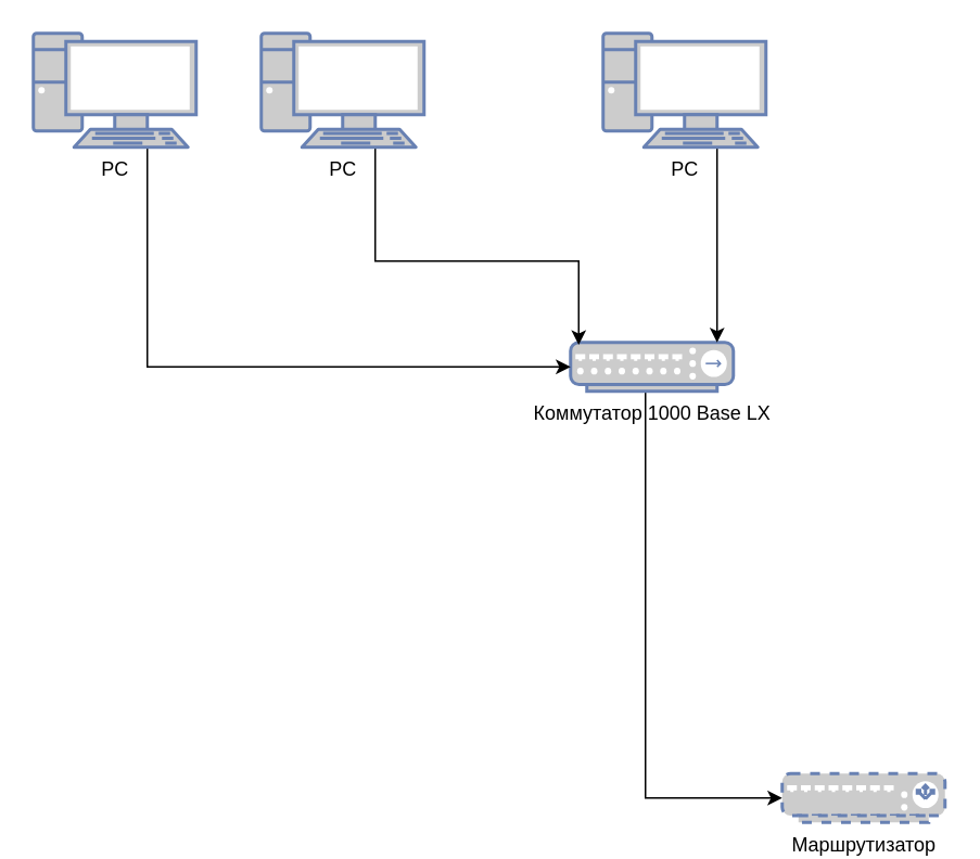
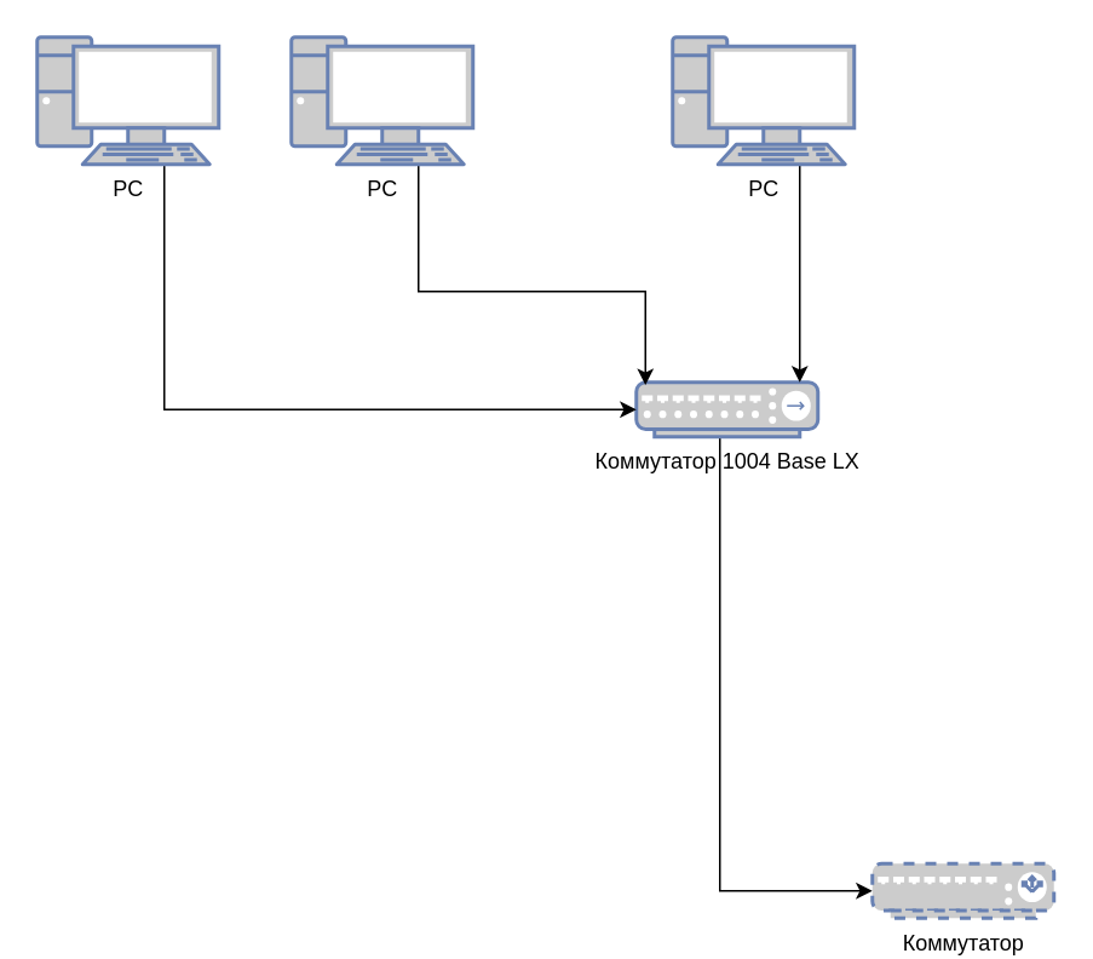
  <mxCell id="0" />
  <mxCell id="1" parent="0" />
  <mxCell id="2" style="edgeStyle=orthogonalEdgeStyle;rounded=0;orthogonalLoop=1;jettySize=auto;html=1;entryX=0;entryY=0.5;entryDx=0;entryDy=0;entryPerimeter=0;" parent="1" target="4" edge="1"><mxGeometry relative="1" as="geometry"><mxPoint x="416" y="485" as="targetPoint" /><Array as="points"><mxPoint x="396" y="490" /><mxPoint x="480" y="490" /></Array><mxPoint x="396" y="240" as="sourcePoint" /></mxGeometry></mxCell>
- <mxCell id="3" value="&lt;span style=&quot;color: rgb(0, 0, 0);&quot;&gt;Коммутатор&lt;/span&gt;&lt;font color=&quot;#000000&quot;&gt;&amp;nbsp;&lt;/font&gt;&lt;span style=&quot;color: rgb(0, 0, 0);&quot;&gt;1000 Base LX&lt;/span&gt;" style="fontColor=#0066CC;verticalAlign=top;verticalLabelPosition=bottom;labelPosition=center;align=center;html=1;outlineConnect=0;fillColor=#CCCCCC;strokeColor=#6881B3;gradientColor=none;gradientDirection=north;strokeWidth=2;shape=mxgraph.networks.hub;" parent="1" vertex="1"><mxGeometry x="350" y="210" width="100" height="30" as="geometry" /></mxCell>
- <mxCell id="4" value="&lt;span style=&quot;color: rgb(0, 0, 0);&quot;&gt;Маршрутизатор&lt;/span&gt;" style="fontColor=#0066CC;verticalAlign=top;verticalLabelPosition=bottom;labelPosition=center;align=center;html=1;outlineConnect=0;fillColor=#CCCCCC;strokeColor=#6881B3;gradientColor=none;gradientDirection=north;strokeWidth=2;shape=mxgraph.networks.load_balancer;shadow=0;dashed=1;" parent="1" vertex="1"><mxGeometry x="480" y="475" width="100" height="30" as="geometry" /></mxCell>
+ <mxCell id="3" value="&lt;span style=&quot;color: rgb(0, 0, 0);&quot;&gt;Коммутатор&lt;/span&gt;&lt;font color=&quot;#000000&quot;&gt;&amp;nbsp;&lt;/font&gt;&lt;span style=&quot;color: rgb(0, 0, 0);&quot;&gt;1004 Base LX&lt;/span&gt;" style="fontColor=#0066CC;verticalAlign=top;verticalLabelPosition=bottom;labelPosition=center;align=center;html=1;outlineConnect=0;fillColor=#CCCCCC;strokeColor=#6881B3;gradientColor=none;gradientDirection=north;strokeWidth=2;shape=mxgraph.networks.hub;" parent="1" vertex="1"><mxGeometry x="350" y="210" width="100" height="30" as="geometry" /></mxCell>
+ <mxCell id="4" value="&lt;span style=&quot;color: rgb(0, 0, 0);&quot;&gt;Коммутатор&lt;/span&gt;" style="fontColor=#0066CC;verticalAlign=top;verticalLabelPosition=bottom;labelPosition=center;align=center;html=1;outlineConnect=0;fillColor=#CCCCCC;strokeColor=#6881B3;gradientColor=none;gradientDirection=north;strokeWidth=2;shape=mxgraph.networks.load_balancer;shadow=0;dashed=1;" parent="1" vertex="1"><mxGeometry x="480" y="475" width="100" height="30" as="geometry" /></mxCell>
  <mxCell id="5" style="edgeStyle=orthogonalEdgeStyle;rounded=0;orthogonalLoop=1;jettySize=auto;html=1;entryX=0;entryY=0.5;entryDx=0;entryDy=0;entryPerimeter=0;" parent="1" source="6" target="3" edge="1"><mxGeometry relative="1" as="geometry"><Array as="points"><mxPoint x="90" y="225" /></Array></mxGeometry></mxCell>
  <mxCell id="6" value="&lt;span style=&quot;color: rgb(0, 0, 0);&quot;&gt;РС&lt;/span&gt;" style="fontColor=#0066CC;verticalAlign=top;verticalLabelPosition=bottom;labelPosition=center;align=center;html=1;outlineConnect=0;fillColor=#CCCCCC;strokeColor=#6881B3;gradientColor=none;gradientDirection=north;strokeWidth=2;shape=mxgraph.networks.pc;shadow=0;" parent="1" vertex="1"><mxGeometry x="20" y="20" width="100" height="70" as="geometry" /></mxCell>
  <mxCell id="7" style="edgeStyle=orthogonalEdgeStyle;rounded=0;orthogonalLoop=1;jettySize=auto;html=1;entryX=0.05;entryY=0.05;entryDx=0;entryDy=0;entryPerimeter=0;" parent="1" source="8" target="3" edge="1"><mxGeometry relative="1" as="geometry"><Array as="points"><mxPoint x="230" y="160" /><mxPoint x="355" y="160" /></Array></mxGeometry></mxCell>
  <mxCell id="8" value="&lt;span style=&quot;color: rgb(0, 0, 0);&quot;&gt;РС&lt;/span&gt;" style="fontColor=#0066CC;verticalAlign=top;verticalLabelPosition=bottom;labelPosition=center;align=center;html=1;outlineConnect=0;fillColor=#CCCCCC;strokeColor=#6881B3;gradientColor=none;gradientDirection=north;strokeWidth=2;shape=mxgraph.networks.pc;shadow=0;" parent="1" vertex="1"><mxGeometry x="160" y="20" width="100" height="70" as="geometry" /></mxCell>
  <mxCell id="9" style="edgeStyle=orthogonalEdgeStyle;rounded=0;orthogonalLoop=1;jettySize=auto;html=1;" parent="1" source="10" target="3" edge="1"><mxGeometry relative="1" as="geometry"><Array as="points"><mxPoint x="440" y="160" /><mxPoint x="440" y="160" /></Array></mxGeometry></mxCell>
  <mxCell id="10" value="&lt;font color=&quot;#000000&quot;&gt;РС&lt;/font&gt;" style="fontColor=#0066CC;verticalAlign=top;verticalLabelPosition=bottom;labelPosition=center;align=center;html=1;outlineConnect=0;fillColor=#CCCCCC;strokeColor=#6881B3;gradientColor=none;gradientDirection=north;strokeWidth=2;shape=mxgraph.networks.pc;shadow=0;" parent="1" vertex="1"><mxGeometry x="370" y="20" width="100" height="70" as="geometry" /></mxCell>
